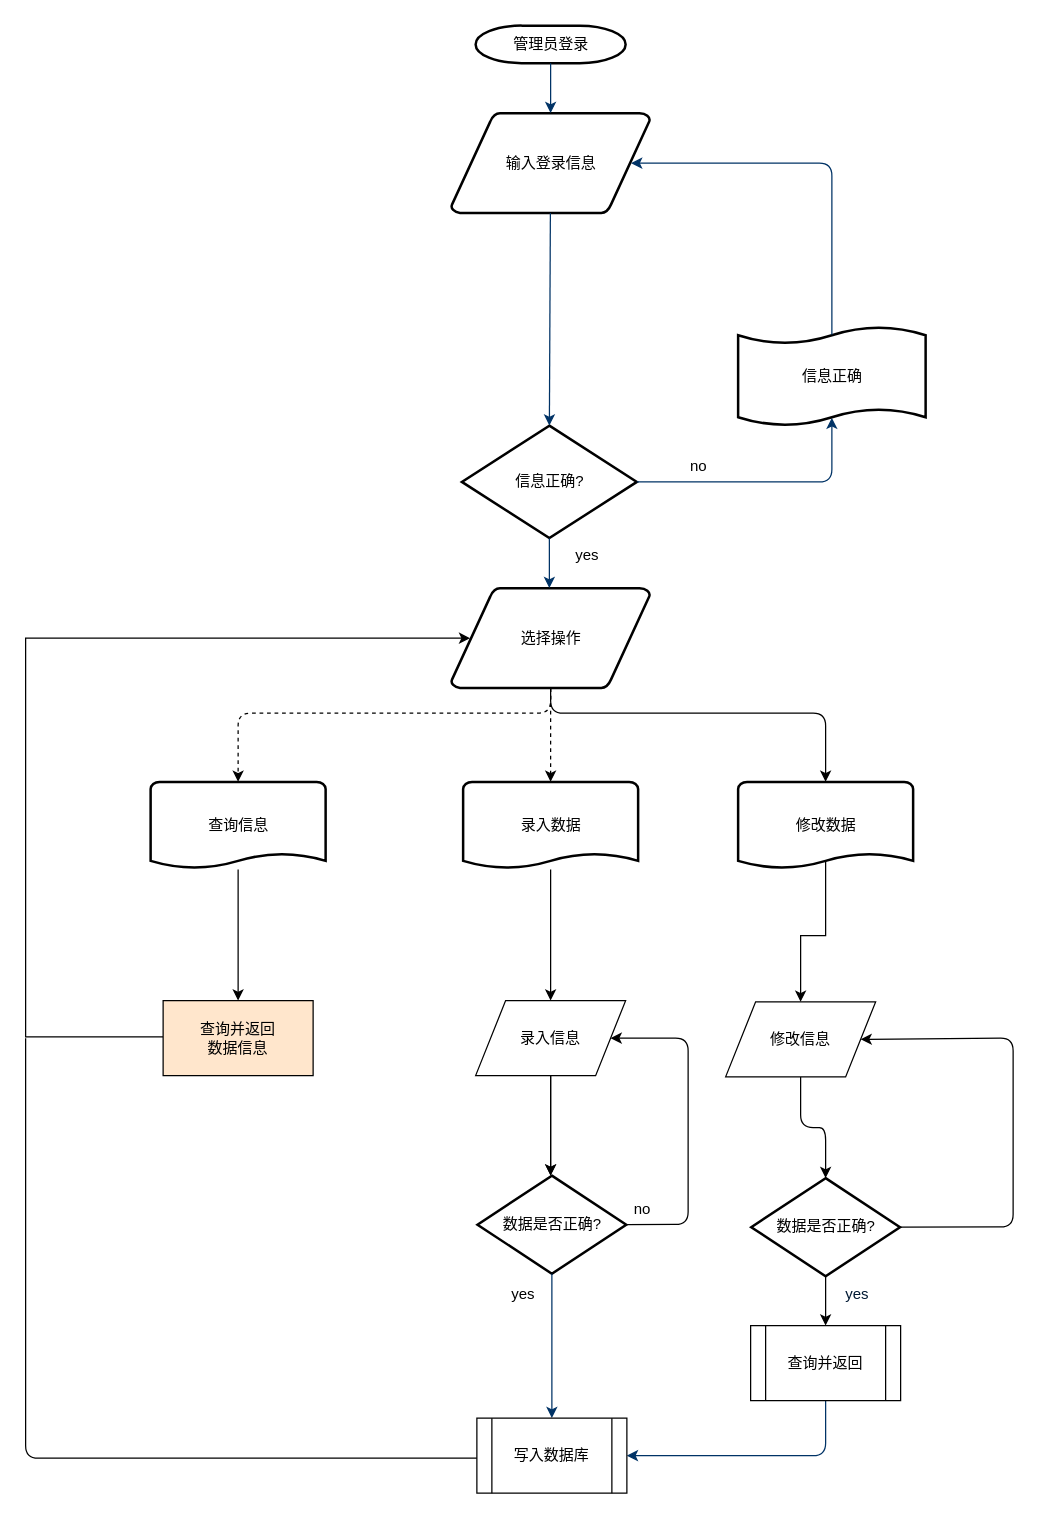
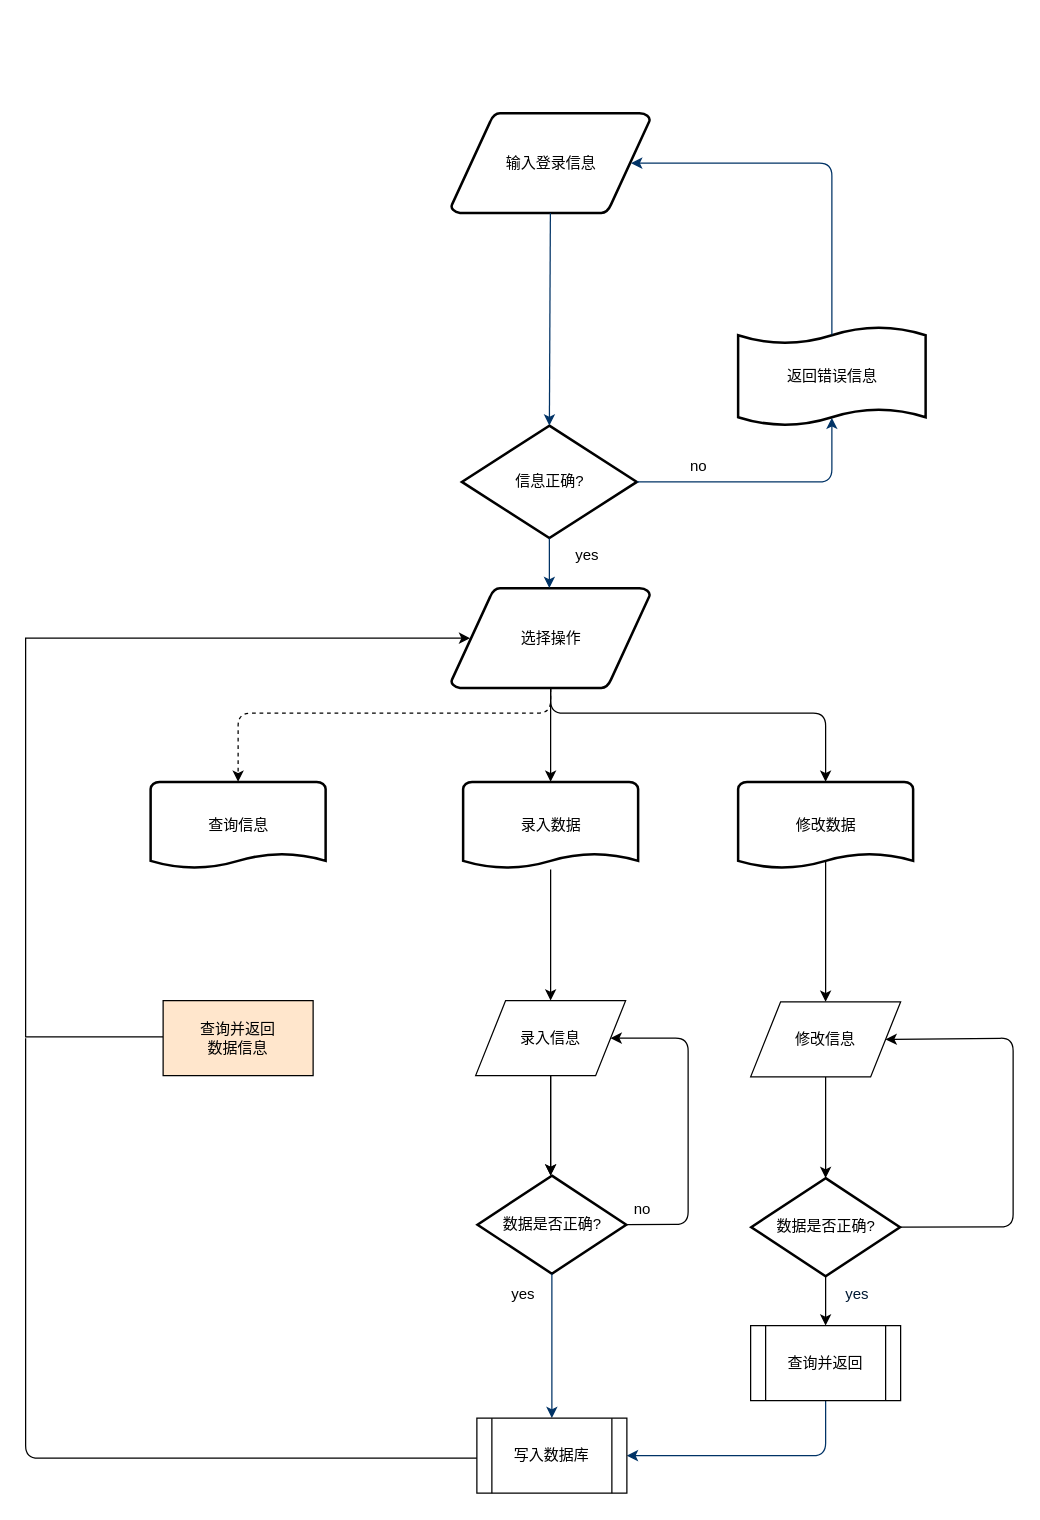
  <mxCell id="0" />
  <mxCell id="1" parent="0" />
- <mxCell id="2" value="管理员登录" style="shape=mxgraph.flowchart.terminator;strokeWidth=2;gradientColor=none;gradientDirection=north;fontStyle=0;html=1;" parent="1" vertex="1"><mxGeometry x="380" y="20" width="120" height="30" as="geometry" /></mxCell>
  <mxCell id="3" value="输入登录信息" style="shape=mxgraph.flowchart.data;strokeWidth=2;gradientColor=none;gradientDirection=north;fontStyle=0;html=1;" parent="1" vertex="1"><mxGeometry x="360.5" y="90" width="159" height="80" as="geometry" /></mxCell>
- <mxCell id="4" value="" style="edgeStyle=orthogonalEdgeStyle;rounded=0;orthogonalLoop=1;jettySize=auto;html=1;dashed=1;" edge="1" parent="1" source="5" target="16"><mxGeometry relative="1" as="geometry" /></mxCell>
+ <mxCell id="4" value="" style="edgeStyle=orthogonalEdgeStyle;rounded=0;orthogonalLoop=1;jettySize=auto;html=1;" edge="1" parent="1" source="5" target="16"><mxGeometry relative="1" as="geometry" /></mxCell>
  <mxCell id="5" value="选择操作" style="shape=mxgraph.flowchart.data;strokeWidth=2;gradientColor=none;gradientDirection=north;fontStyle=0;html=1;" parent="1" vertex="1"><mxGeometry x="360.5" y="470" width="159" height="80" as="geometry" /></mxCell>
  <mxCell id="6" value="信息正确?" style="shape=mxgraph.flowchart.decision;strokeWidth=2;gradientColor=none;gradientDirection=north;fontStyle=0;html=1;" parent="1" vertex="1"><mxGeometry x="369" y="340" width="140" height="90" as="geometry" /></mxCell>
- <mxCell id="7" style="fontStyle=1;strokeColor=#003366;strokeWidth=1;html=1;" parent="1" source="2" target="3" edge="1"><mxGeometry relative="1" as="geometry" /></mxCell>
  <mxCell id="8" style="fontStyle=1;strokeColor=#003366;strokeWidth=1;html=1;entryX=0.5;entryY=0;entryDx=0;entryDy=0;entryPerimeter=0;" parent="1" source="3" target="6" edge="1"><mxGeometry relative="1" as="geometry"><mxPoint x="440" y="210" as="targetPoint" /></mxGeometry></mxCell>
  <mxCell id="9" value="" style="edgeStyle=elbowEdgeStyle;elbow=horizontal;entryX=0.5;entryY=0.91;entryPerimeter=0;exitX=1;exitY=0.5;exitPerimeter=0;fontStyle=1;strokeColor=#003366;strokeWidth=1;html=1;" parent="1" source="6" target="24" edge="1"><mxGeometry x="381" y="28.5" width="100" height="100" as="geometry"><mxPoint x="870" y="407" as="sourcePoint" /><mxPoint x="885.395" y="278.5" as="targetPoint" /><Array as="points"><mxPoint x="665" y="360" /></Array></mxGeometry></mxCell>
  <mxCell id="10" value="no" style="text;fontStyle=0;html=1;strokeColor=none;gradientColor=none;fillColor=none;strokeWidth=2;" parent="1" vertex="1"><mxGeometry x="550" y="359" width="40" height="26" as="geometry" /></mxCell>
  <mxCell id="11" value="" style="edgeStyle=elbowEdgeStyle;elbow=horizontal;fontColor=#001933;fontStyle=1;strokeColor=#003366;strokeWidth=1;html=1;" parent="1" source="6" target="5" edge="1"><mxGeometry width="100" height="100" as="geometry"><mxPoint y="60" as="sourcePoint" x="120" /><mxPoint x="220" as="targetPoint" y="-40" /></mxGeometry></mxCell>
  <mxCell id="12" value="yes" style="text;fontStyle=0;html=1;strokeColor=none;gradientColor=none;fillColor=none;strokeWidth=2;align=center;" parent="1" vertex="1"><mxGeometry x="449" y="430" width="40" height="26" as="geometry" /></mxCell>
- <mxCell id="13" value="" style="edgeStyle=orthogonalEdgeStyle;rounded=0;orthogonalLoop=1;jettySize=auto;html=1;entryX=0.5;entryY=0;entryDx=0;entryDy=0;" edge="1" parent="1" source="14" target="28"><mxGeometry relative="1" as="geometry"><mxPoint x="190" y="890" as="targetPoint" /></mxGeometry></mxCell>
  <mxCell id="14" value="查询信息" style="shape=mxgraph.flowchart.document;strokeWidth=2;gradientColor=none;gradientDirection=north;fontStyle=0;html=1;" parent="1" vertex="1"><mxGeometry y="625" width="140" height="70" as="geometry" x="120" /></mxCell>
  <mxCell id="15" value="" style="edgeStyle=orthogonalEdgeStyle;rounded=0;orthogonalLoop=1;jettySize=auto;html=1;entryX=0.5;entryY=0;entryDx=0;entryDy=0;" edge="1" parent="1" source="16"><mxGeometry relative="1" as="geometry"><mxPoint x="440" y="800" as="targetPoint" /></mxGeometry></mxCell>
  <mxCell id="16" value="录入数据" style="shape=mxgraph.flowchart.document;strokeWidth=2;gradientColor=none;gradientDirection=north;fontStyle=0;html=1;" vertex="1" parent="1"><mxGeometry x="370" y="625" width="140" height="70" as="geometry" /></mxCell>
  <mxCell id="17" value="修改数据" style="shape=mxgraph.flowchart.document;strokeWidth=2;gradientColor=none;gradientDirection=north;fontStyle=0;html=1;" vertex="1" parent="1"><mxGeometry x="590" y="625" width="140" height="70" as="geometry" /></mxCell>
  <mxCell id="18" value="数据是否正确?" style="shape=mxgraph.flowchart.decision;strokeWidth=2;gradientColor=none;gradientDirection=north;fontStyle=0;html=1;" parent="1" vertex="1"><mxGeometry x="381.5" y="940" width="119" height="78.5" as="geometry" /></mxCell>
  <mxCell id="19" value="yes" style="text;fontStyle=0;html=1;strokeColor=none;gradientColor=none;fillColor=none;strokeWidth=2;" parent="1" vertex="1"><mxGeometry x="407" y="1020.5" width="40" height="26" as="geometry" /></mxCell>
  <mxCell id="20" value="" style="edgeStyle=elbowEdgeStyle;elbow=horizontal;exitX=0.5;exitY=1;exitPerimeter=0;fontStyle=1;strokeColor=#003366;strokeWidth=1;html=1;entryX=0.5;entryY=0;entryDx=0;entryDy=0;" parent="1" source="18" target="32" edge="1"><mxGeometry width="100" height="100" as="geometry"><mxPoint y="60" as="sourcePoint" x="120" /><mxPoint x="441" y="1120" as="targetPoint" /></mxGeometry></mxCell>
  <mxCell id="21" value="" style="edgeStyle=elbowEdgeStyle;elbow=vertical;entryX=1;entryY=0.5;fontStyle=1;strokeColor=#003366;strokeWidth=1;html=1;entryDx=0;entryDy=0;exitX=0.5;exitY=1;exitDx=0;exitDy=0;" parent="1" source="39" target="32" edge="1"><mxGeometry width="100" height="100" as="geometry"><mxPoint x="660" y="1100" as="sourcePoint" /><mxPoint x="220" as="targetPoint" y="-40" /><Array as="points"><mxPoint x="580" y="1164" /></Array></mxGeometry></mxCell>
  <mxCell id="22" value="no" style="text;fontStyle=0;html=1;strokeColor=none;gradientColor=none;fillColor=none;strokeWidth=2;" parent="1" vertex="1"><mxGeometry x="505" y="953.25" width="40" height="26" as="geometry" /></mxCell>
  <mxCell id="23" value="yes" style="text;fontColor=#001933;fontStyle=0;html=1;strokeColor=none;gradientColor=none;fillColor=none;strokeWidth=2;align=center;" parent="1" vertex="1"><mxGeometry x="665" y="1020.5" width="40" height="26" as="geometry" /></mxCell>
- <mxCell id="24" value="信息正确" style="shape=mxgraph.flowchart.paper_tape;strokeWidth=2;gradientColor=none;gradientDirection=north;fontStyle=0;html=1;" parent="1" vertex="1"><mxGeometry x="590" y="260" width="150" height="81" as="geometry" /></mxCell>
+ <mxCell id="24" value="返回错误信息" style="shape=mxgraph.flowchart.paper_tape;strokeWidth=2;gradientColor=none;gradientDirection=north;fontStyle=0;html=1;" parent="1" vertex="1"><mxGeometry x="590" y="260" width="150" height="81" as="geometry" /></mxCell>
  <mxCell id="25" value="" style="edgeStyle=elbowEdgeStyle;elbow=horizontal;exitX=0.5;exitY=0.09;exitPerimeter=0;entryX=0.905;entryY=0.5;entryPerimeter=0;fontStyle=1;strokeColor=#003366;strokeWidth=1;html=1;entryDx=0;entryDy=0;" parent="1" source="24" target="3" edge="1"><mxGeometry width="100" height="100" as="geometry"><mxPoint y="60" as="sourcePoint" x="120" /><mxPoint x="504" y="250" as="targetPoint" /><Array as="points"><mxPoint x="665" y="260" /></Array></mxGeometry></mxCell>
  <mxCell id="26" value="" style="endArrow=classic;html=1;entryX=0.5;entryY=0;entryDx=0;entryDy=0;entryPerimeter=0;exitX=0.5;exitY=1;exitDx=0;exitDy=0;exitPerimeter=0;dashed=1;" edge="1" parent="1" source="5" target="14"><mxGeometry width="50" height="50" relative="1" as="geometry"><mxPoint x="200" y="602" as="sourcePoint" /><mxPoint x="250" y="552" as="targetPoint" /><Array as="points"><mxPoint x="440" y="570" /><mxPoint x="190" y="570" /></Array></mxGeometry></mxCell>
  <mxCell id="27" value="" style="edgeStyle=orthogonalEdgeStyle;rounded=0;orthogonalLoop=1;jettySize=auto;html=1;entryX=0.095;entryY=0.5;entryDx=0;entryDy=0;entryPerimeter=0;" edge="1" parent="1" target="5"><mxGeometry relative="1" as="geometry"><mxPoint x="130" y="829" as="sourcePoint" /><mxPoint x="20" y="500" as="targetPoint" /><Array as="points"><mxPoint x="20" y="829" /><mxPoint x="20" y="510" /></Array></mxGeometry></mxCell>
  <mxCell id="28" value="查询并返回&lt;br&gt;数据信息" style="rounded=0;whiteSpace=wrap;html=1;fillColor=#ffe6cc;" vertex="1" parent="1"><mxGeometry x="130" y="800" width="120" height="60" as="geometry" /></mxCell>
  <mxCell id="29" value="" style="edgeStyle=orthogonalEdgeStyle;rounded=0;orthogonalLoop=1;jettySize=auto;html=1;" edge="1" parent="1"><mxGeometry relative="1" as="geometry"><mxPoint x="440" y="860" as="sourcePoint" /><mxPoint x="440" y="940" as="targetPoint" /></mxGeometry></mxCell>
  <mxCell id="30" value="录入信息" style="shape=parallelogram;perimeter=parallelogramPerimeter;whiteSpace=wrap;html=1;" vertex="1" parent="1"><mxGeometry x="380" y="800" width="120" height="60" as="geometry" /></mxCell>
  <mxCell id="31" value="" style="endArrow=classic;html=1;entryX=1;entryY=0.5;entryDx=0;entryDy=0;exitX=1;exitY=0.5;exitDx=0;exitDy=0;exitPerimeter=0;" edge="1" parent="1" source="18" target="30"><mxGeometry width="50" height="50" relative="1" as="geometry"><mxPoint x="500.5" y="1029.25" as="sourcePoint" /><mxPoint x="571.211" y="979.25" as="targetPoint" /><Array as="points"><mxPoint x="550" y="979" /><mxPoint x="550" y="830" /></Array></mxGeometry></mxCell>
  <mxCell id="32" value="写入数据库" style="shape=process;whiteSpace=wrap;html=1;backgroundOutline=1;" vertex="1" parent="1"><mxGeometry x="381" y="1134" width="120" height="60" as="geometry" /></mxCell>
  <mxCell id="33" value="" style="endArrow=none;html=1;" edge="1" parent="1"><mxGeometry width="50" height="50" relative="1" as="geometry"><mxPoint x="20" y="830" as="sourcePoint" /><mxPoint x="381" y="1166" as="targetPoint" /><Array as="points"><mxPoint x="20" y="1166" /></Array></mxGeometry></mxCell>
  <mxCell id="34" value="" style="edgeStyle=orthogonalEdgeStyle;rounded=1;orthogonalLoop=1;jettySize=auto;html=1;entryX=0.5;entryY=0;entryDx=0;entryDy=0;entryPerimeter=0;" edge="1" parent="1" source="35" target="36"><mxGeometry relative="1" as="geometry"><mxPoint x="660" y="941" as="targetPoint" /></mxGeometry></mxCell>
- <mxCell id="35" value="修改信息" style="shape=parallelogram;perimeter=parallelogramPerimeter;whiteSpace=wrap;html=1;" vertex="1" parent="1"><mxGeometry x="580" y="801" width="120" height="60" as="geometry" /></mxCell>
+ <mxCell id="35" value="修改信息" style="shape=parallelogram;perimeter=parallelogramPerimeter;whiteSpace=wrap;html=1;" vertex="1" parent="1"><mxGeometry x="600" y="801" width="120" height="60" as="geometry" /></mxCell>
  <mxCell id="36" value="数据是否正确?" style="shape=mxgraph.flowchart.decision;strokeWidth=2;gradientColor=none;gradientDirection=north;fontStyle=0;html=1;" vertex="1" parent="1"><mxGeometry x="600.5" y="942" width="119" height="78.5" as="geometry" /></mxCell>
  <mxCell id="37" value="" style="edgeStyle=orthogonalEdgeStyle;rounded=0;orthogonalLoop=1;jettySize=auto;html=1;entryX=0.5;entryY=0;entryDx=0;entryDy=0;exitX=0.5;exitY=0.9;exitDx=0;exitDy=0;exitPerimeter=0;" edge="1" parent="1" source="17" target="35"><mxGeometry relative="1" as="geometry"><mxPoint x="450" y="705" as="sourcePoint" /><mxPoint x="450" y="810" as="targetPoint" /></mxGeometry></mxCell>
  <mxCell id="38" value="" style="edgeStyle=orthogonalEdgeStyle;rounded=0;orthogonalLoop=1;jettySize=auto;html=1;" edge="1" parent="1"><mxGeometry relative="1" as="geometry"><mxPoint x="440" y="860" as="sourcePoint" /><mxPoint x="440" y="940" as="targetPoint" /><Array as="points"><mxPoint x="440" y="910" /><mxPoint x="440" y="910" /></Array></mxGeometry></mxCell>
  <mxCell id="39" value="查询并返回" style="shape=process;whiteSpace=wrap;html=1;backgroundOutline=1;" vertex="1" parent="1"><mxGeometry x="600" y="1060" width="120" height="60" as="geometry" /></mxCell>
  <mxCell id="40" value="" style="endArrow=classic;html=1;exitX=0.5;exitY=1;exitDx=0;exitDy=0;exitPerimeter=0;entryX=0.5;entryY=0;entryDx=0;entryDy=0;" edge="1" parent="1" source="36" target="39"><mxGeometry width="50" height="50" relative="1" as="geometry"><mxPoint x="630" y="1070" as="sourcePoint" /><mxPoint x="680" y="1020" as="targetPoint" /></mxGeometry></mxCell>
  <mxCell id="41" value="" style="endArrow=classic;html=1;entryX=1;entryY=0.5;entryDx=0;entryDy=0;exitX=1;exitY=0.5;exitDx=0;exitDy=0;exitPerimeter=0;" edge="1" parent="1" source="36" target="35"><mxGeometry width="50" height="50" relative="1" as="geometry"><mxPoint x="710" y="1000" as="sourcePoint" /><mxPoint x="760" y="950" as="targetPoint" /><Array as="points"><mxPoint x="810" y="981" /><mxPoint x="810" y="830" /></Array></mxGeometry></mxCell>
  <mxCell id="42" value="" style="endArrow=classic;html=1;entryX=0.5;entryY=0;entryDx=0;entryDy=0;entryPerimeter=0;exitX=0.5;exitY=1;exitDx=0;exitDy=0;exitPerimeter=0;" edge="1" parent="1" source="5" target="17"><mxGeometry width="50" height="50" relative="1" as="geometry"><mxPoint x="450" y="560" as="sourcePoint" /><mxPoint x="200" y="635" as="targetPoint" /><Array as="points"><mxPoint x="440" y="570" /><mxPoint x="660" y="570" /></Array></mxGeometry></mxCell>
